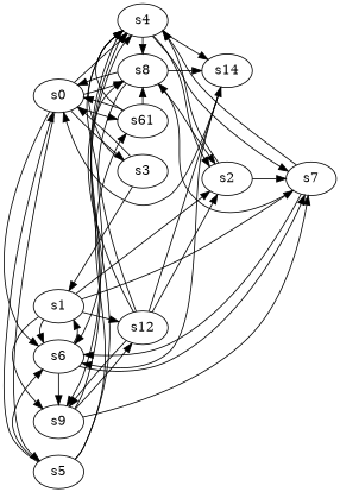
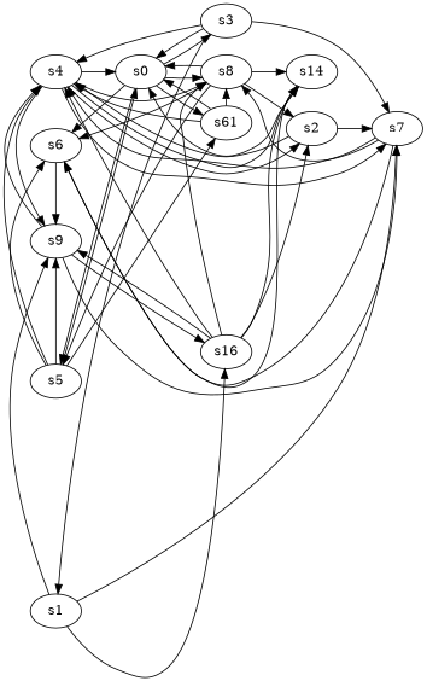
  digraph {
    rankdir=LR
    node [player=1]
    s0
    s3
    s4 [player=0]
    s5
    s6
    s8
    n7 [label=s61]
    s1
    s2 [player=0]
    s7 [player=0]
    s9 [player=0]
    n12 [label=s14]
-   s12 [player=0]
+   s12 [player=0 label=s16]
    s0 -> s3
-   s0 -> s4
+   s4 -> s0
    s0 -> s5 [constraint="time % 2 == 0"]
    s0 -> s6 [constraint="time % 5 == 0"]
    s0 -> s8
    s0 -> n7
    s3 -> s0 [constraint="time == 3 || time == 14"]
    s3 -> s4 [constraint="time == 3 || time == 6"]
    s3 -> s1 [constraint="time % 7 == 5"]
    s4 -> s8 [constraint="time == 1 || time == 15"]
    s4 -> s2 [constraint="time % 5 == 4"]
    s4 -> s7 [constraint="!(time % 4 == 0)"]
    s4 -> s9 [constraint="time % 4 == 0 && time % 4 == 3"]
    s4 -> n12 [constraint="time == 8 || time == 12 || time == 16 || time == 18"]
    s5 -> s0 [constraint="time == 3 || time == 10 || time == 18"]
    s5 -> s4 [constraint="time % 2 == 1"]
    s5 -> s6 [constraint="!(time % 3 == 2)"]
    s5 -> n7 [constraint="time % 2 == 1"]
-   s6 -> s1 [constraint="time % 2 == 0"]
-   s6 -> s7 [constraint="time % 8 == 6"]
+   s5 -> s9 [constraint="time == 3"]
+   s3 -> s7 [constraint="time % 8 == 6"]
    s6 -> s9 [constraint="time % 5 == 4"]
    s8 -> s0 [constraint="time % 3 == 0 && time % 3 == 0"]
+   s8 -> s5 [constraint="time % 5 == 0 || time % 4 == 0"]
    s8 -> s6 [constraint="time % 4 == 2 || time % 3 == 2"]
    s8 -> s2
    s8 -> n12
    n7 -> s0 [constraint="time == 10 || time == 20 || time == 22 || time == 27 || time == 28"]
    n7 -> s4 [constraint="time % 2 == 0 && time % 5 == 3"]
    n7 -> s8 [constraint="time == 1 || time == 8 || time == 13 || time == 18 || time == 23"]
-   s1 -> s6 [constraint="time == 4 || time == 5 || time == 9 || time == 13 || time == 18"]
-   s1 -> s2 [constraint="time % 7 == 2"]
    s1 -> s7 [constraint="time == 5 || time == 7 || time == 8 || time == 13"]
    s1 -> s9 [constraint="time % 7 == 2"]
    s1 -> s12 [constraint="time % 3 == 0 && time % 4 == 3"]
    s2 -> s4 [constraint="time % 5 == 1"]
    s2 -> s7
    s7 -> s4 [constraint="time == 10 || time == 11"]
    s7 -> s6 [constraint="time == 0 || time == 4"]
    s7 -> s8 [constraint="time % 2 == 1 && time % 5 == 0"]
    s9 -> s4 [constraint="time % 2 == 1"]
    s9 -> s7 [constraint="time % 2 == 0 && time % 4 == 0"]
    s9 -> s12 [constraint="time == 4"]
    n12 -> s0 [constraint="time % 3 == 0 && time % 3 == 2"]
    n12 -> s6 [constraint="time % 2 == 1"]
    s12 -> s4 [constraint="time % 3 == 0 && time % 3 == 0"]
    s12 -> s8 [constraint="!(time % 2 == 1)"]
    s12 -> s2
    s12 -> s9 [constraint="time == 10"]
    s12 -> n12 [constraint="time % 2 == 0 || time % 4 == 0"]
  }
